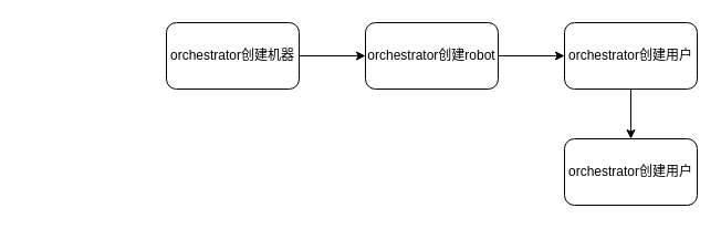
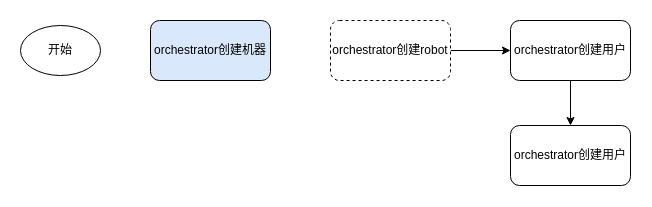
  <mxCell id="0" />
  <mxCell id="1" parent="0" />
- <mxCell id="3" value="" style="edgeStyle=orthogonalEdgeStyle;rounded=0;orthogonalLoop=1;jettySize=auto;html=1;" edge="1" parent="1" source="4" target="6"><mxGeometry relative="1" as="geometry" /></mxCell>
- <mxCell id="4" value="orchestrator创建机器" style="rounded=1;whiteSpace=wrap;html=1;" vertex="1" parent="1"><mxGeometry x="150" y="20" width="120" height="60" as="geometry" /></mxCell>
+ <mxCell id="2" value="开始" style="ellipse;whiteSpace=wrap;html=1;" vertex="1" parent="1"><mxGeometry x="20" y="25" width="80" height="50" as="geometry" /></mxCell>
+ <mxCell id="4" value="orchestrator创建机器" style="rounded=1;whiteSpace=wrap;html=1;fillColor=#dae8fc;" vertex="1" parent="1"><mxGeometry x="150" y="20" width="120" height="60" as="geometry" /></mxCell>
  <mxCell id="5" value="" style="edgeStyle=orthogonalEdgeStyle;rounded=0;orthogonalLoop=1;jettySize=auto;html=1;" edge="1" parent="1" source="6" target="8"><mxGeometry relative="1" as="geometry" /></mxCell>
- <mxCell id="6" value="orchestrator创建robot" style="rounded=1;whiteSpace=wrap;html=1;" vertex="1" parent="1"><mxGeometry x="330" y="20" width="120" height="60" as="geometry" /></mxCell>
+ <mxCell id="6" value="orchestrator创建robot" style="rounded=1;whiteSpace=wrap;html=1;dashed=1;" vertex="1" parent="1"><mxGeometry x="330" y="20" width="120" height="60" as="geometry" /></mxCell>
  <mxCell id="7" value="" style="edgeStyle=orthogonalEdgeStyle;rounded=0;orthogonalLoop=1;jettySize=auto;html=1;" edge="1" parent="1" source="8" target="9"><mxGeometry relative="1" as="geometry" /></mxCell>
  <mxCell id="8" value="orchestrator创建用户" style="rounded=1;whiteSpace=wrap;html=1;" vertex="1" parent="1"><mxGeometry x="510" y="20" width="120" height="60" as="geometry" /></mxCell>
  <mxCell id="9" value="orchestrator创建用户" style="rounded=1;whiteSpace=wrap;html=1;" vertex="1" parent="1"><mxGeometry x="510" y="125" width="120" height="60" as="geometry" /></mxCell>
